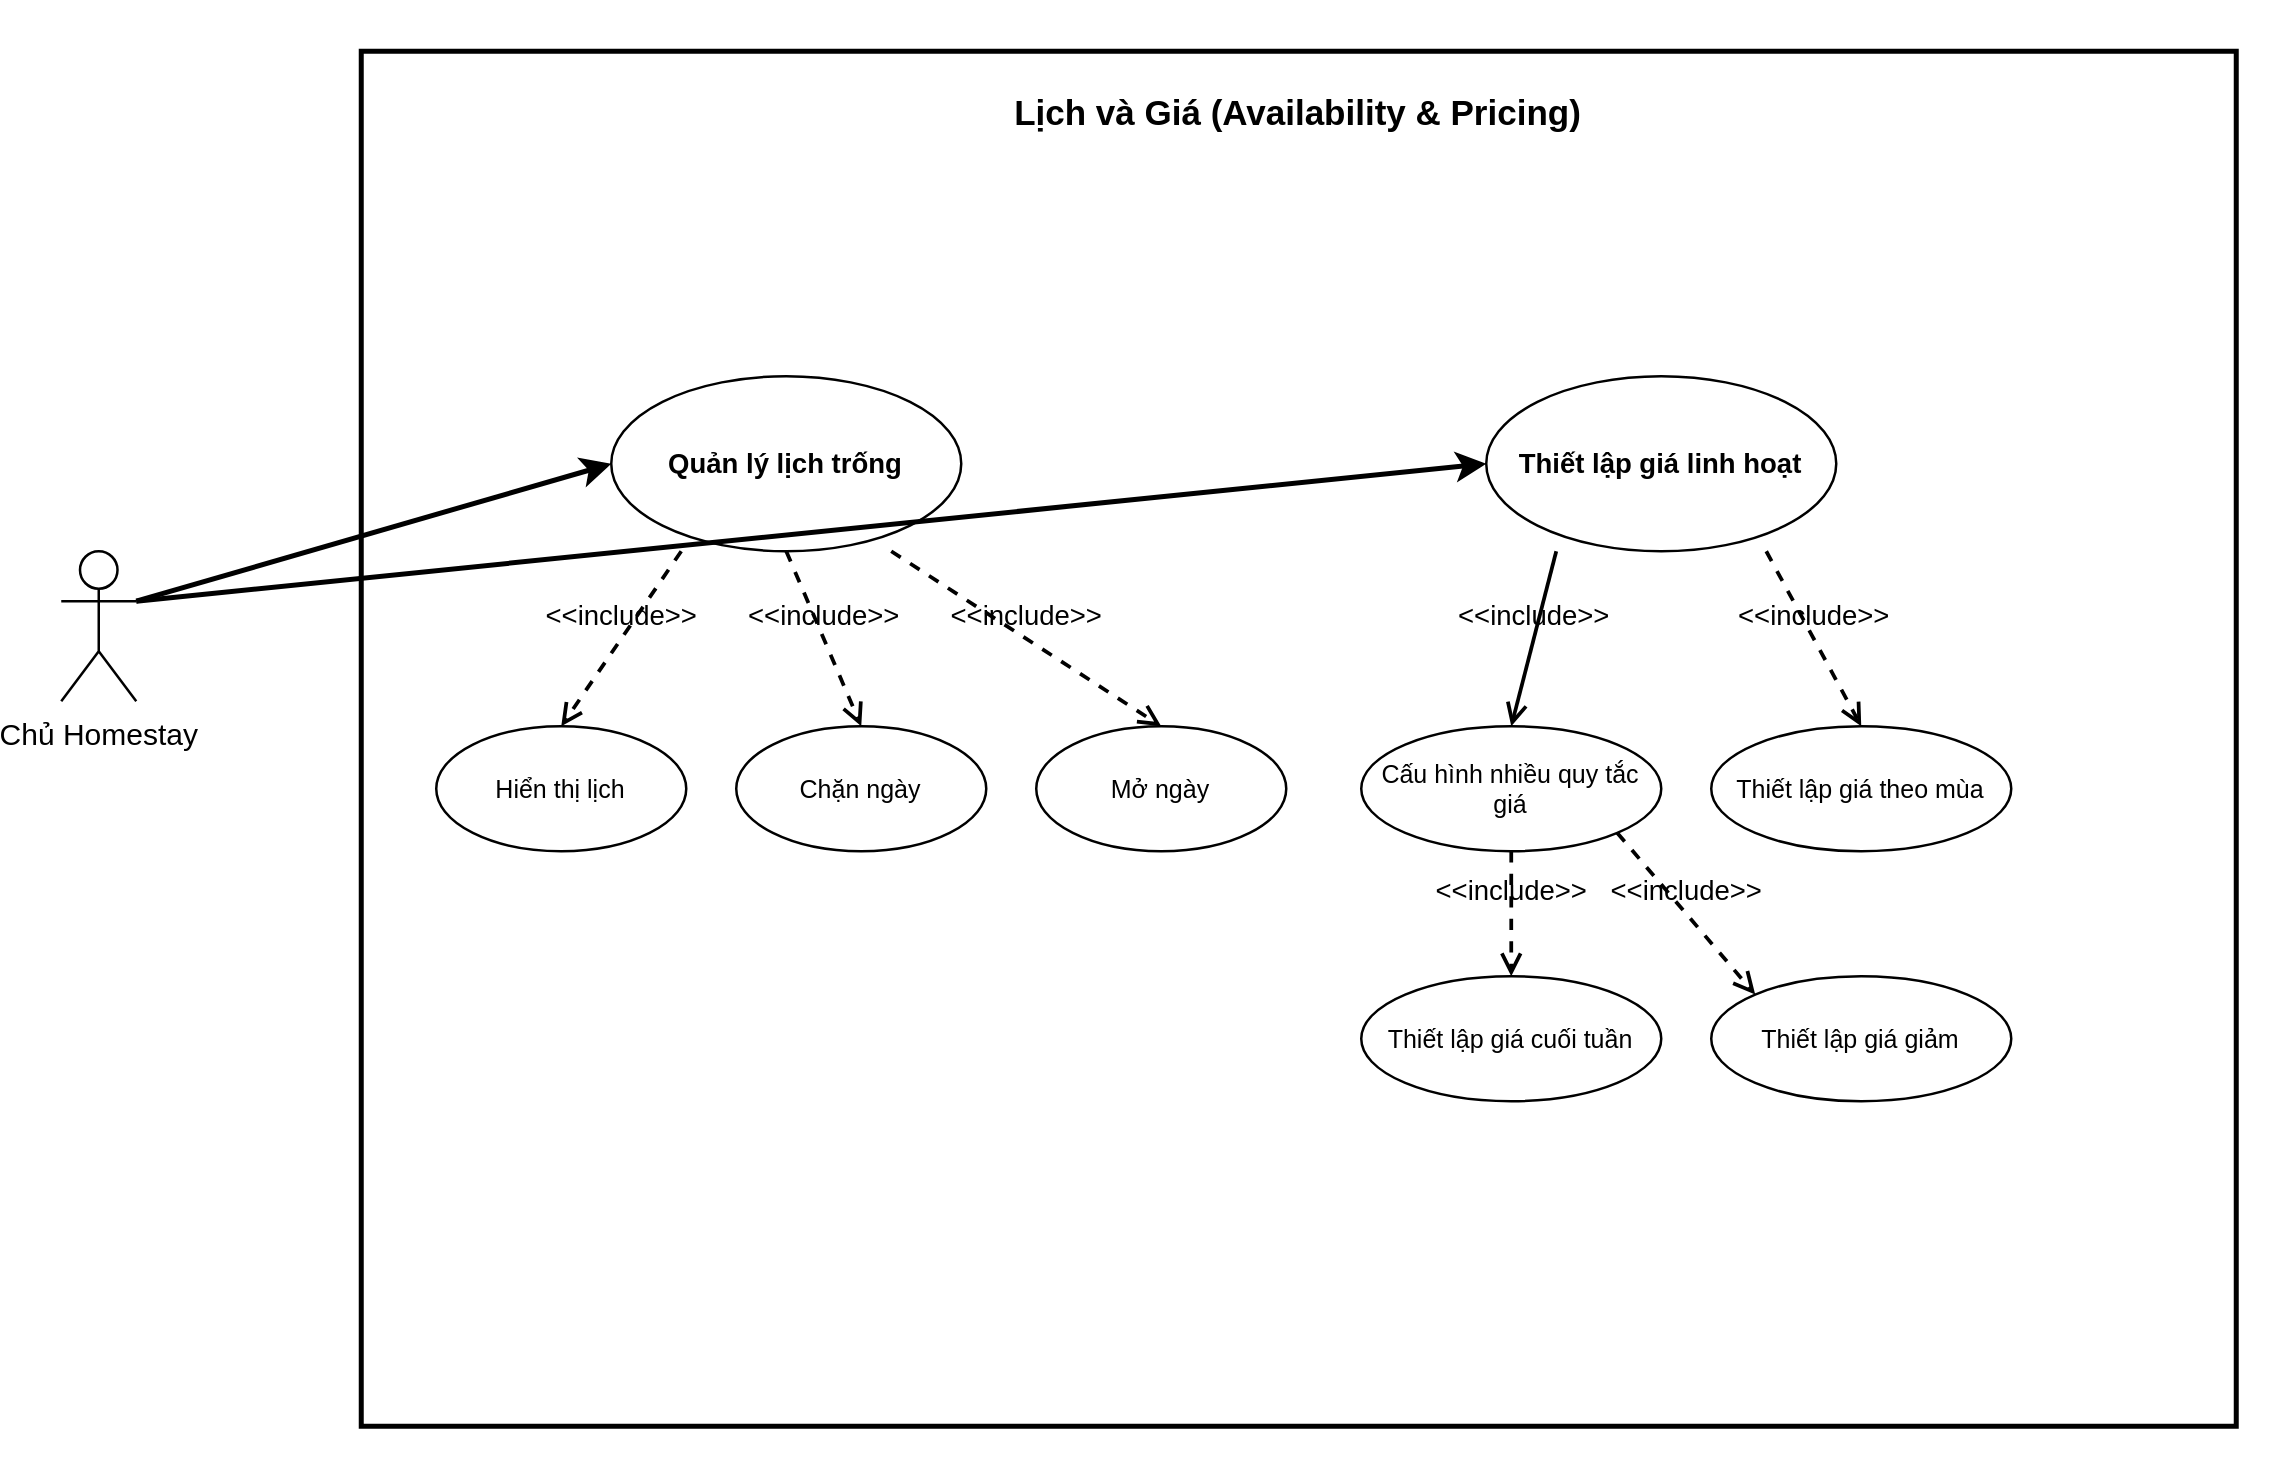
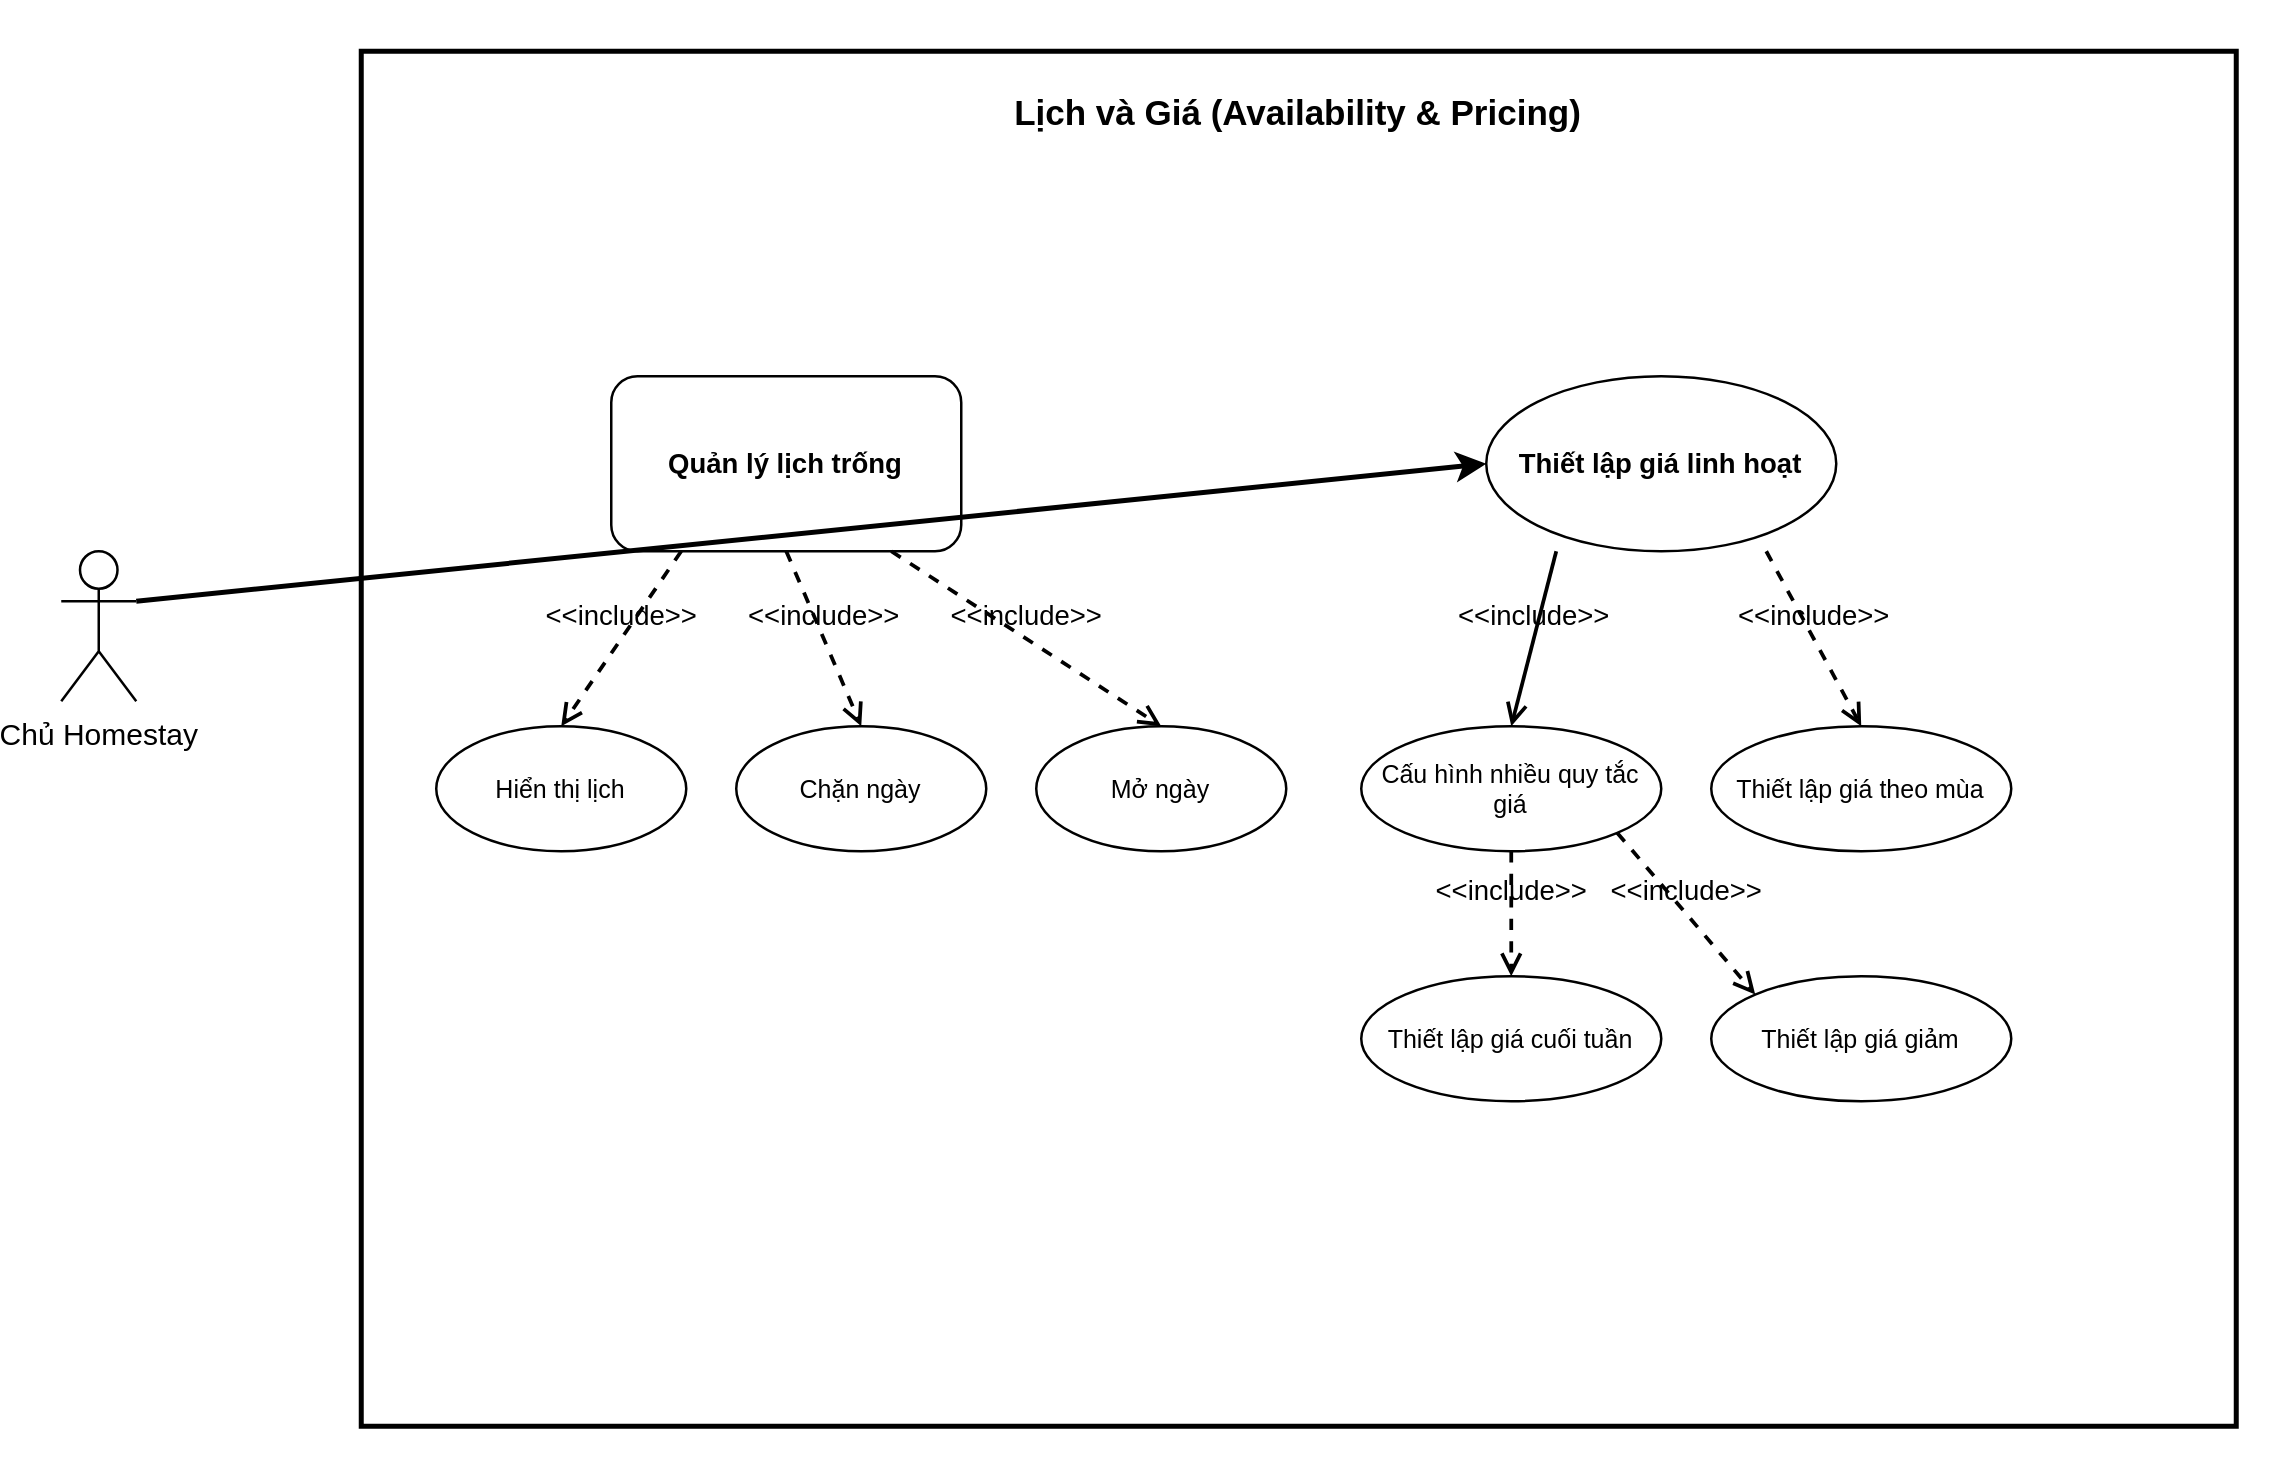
  <mxCell id="0" />
  <mxCell id="1" parent="0" />
  <mxCell id="2" value="Lịch và Giá (Availability &amp; Pricing)" style="rounded=0;whiteSpace=wrap;html=1;strokeWidth=2;fontSize=14;fontStyle=1;verticalAlign=top;spacingTop=10;" vertex="1" parent="1"><mxGeometry x="140" y="20" width="750" height="550" as="geometry" /></mxCell>
  <mxCell id="3" value="Chủ Homestay" style="shape=umlActor;verticalLabelPosition=bottom;verticalAlign=top;html=1;outlineConnect=0;fontSize=12;" vertex="1" parent="1"><mxGeometry x="20" y="220" width="30" height="60" as="geometry" /></mxCell>
- <mxCell id="4" value="Quản lý lịch trống" style="ellipse;whiteSpace=wrap;html=1;fontSize=11;fontStyle=1;" vertex="1" parent="1"><mxGeometry x="240" y="150" width="140" height="70" as="geometry" /></mxCell>
+ <mxCell id="4" value="Quản lý lịch trống" style="whiteSpace=wrap;html=1;fontSize=11;fontStyle=1;rounded=1;" vertex="1" parent="1"><mxGeometry x="240" y="150" width="140" height="70" as="geometry" /></mxCell>
  <mxCell id="5" value="Thiết lập giá linh hoạt" style="ellipse;whiteSpace=wrap;html=1;fontSize=11;fontStyle=1;" vertex="1" parent="1"><mxGeometry x="590" y="150" width="140" height="70" as="geometry" /></mxCell>
  <mxCell id="6" value="Hiển thị lịch" style="ellipse;whiteSpace=wrap;html=1;fontSize=10;" vertex="1" parent="1"><mxGeometry x="170" y="290" width="100" height="50" as="geometry" /></mxCell>
  <mxCell id="7" value="Chặn ngày" style="ellipse;whiteSpace=wrap;html=1;fontSize=10;" vertex="1" parent="1"><mxGeometry x="290" y="290" width="100" height="50" as="geometry" /></mxCell>
  <mxCell id="8" value="Mở ngày" style="ellipse;whiteSpace=wrap;html=1;fontSize=10;" vertex="1" parent="1"><mxGeometry x="410" y="290" width="100" height="50" as="geometry" /></mxCell>
  <mxCell id="9" value="Cấu hình nhiều quy tắc giá" style="ellipse;whiteSpace=wrap;html=1;fontSize=10;" vertex="1" parent="1"><mxGeometry x="540" y="290" width="120" height="50" as="geometry" /></mxCell>
  <mxCell id="10" value="Thiết lập giá theo mùa" style="ellipse;whiteSpace=wrap;html=1;fontSize=10;" vertex="1" parent="1"><mxGeometry x="680" y="290" width="120" height="50" as="geometry" /></mxCell>
  <mxCell id="11" value="Thiết lập giá cuối tuần" style="ellipse;whiteSpace=wrap;html=1;fontSize=10;" vertex="1" parent="1"><mxGeometry x="540" y="390" width="120" height="50" as="geometry" /></mxCell>
  <mxCell id="12" value="Thiết lập giá giảm" style="ellipse;whiteSpace=wrap;html=1;fontSize=10;" vertex="1" parent="1"><mxGeometry x="680" y="390" width="120" height="50" as="geometry" /></mxCell>
- <mxCell id="13" value="" style="endArrow=classic;html=1;rounded=0;exitX=1;exitY=0.333;exitDx=0;exitDy=0;exitPerimeter=0;entryX=0;entryY=0.5;entryDx=0;entryDy=0;strokeWidth=2;" edge="1" parent="1" source="3" target="4"><mxGeometry width="50" height="50" relative="1" as="geometry"><mxPoint x="60" y="240" as="sourcePoint" /><mxPoint x="240" y="185" as="targetPoint" /></mxGeometry></mxCell>
  <mxCell id="14" value="" style="endArrow=classic;html=1;rounded=0;exitX=1;exitY=0.333;exitDx=0;exitDy=0;exitPerimeter=0;entryX=0;entryY=0.5;entryDx=0;entryDy=0;strokeWidth=2;" edge="1" parent="1" source="3" target="5"><mxGeometry width="50" height="50" relative="1" as="geometry"><mxPoint x="60" y="240" as="sourcePoint" /><mxPoint x="590" y="185" as="targetPoint" /></mxGeometry></mxCell>
  <mxCell id="15" value="&amp;lt;&amp;lt;include&amp;gt;&amp;gt;" style="html=1;verticalAlign=bottom;labelBackgroundColor=none;endArrow=open;endFill=0;dashed=1;rounded=0;exitX=0.2;exitY=1;exitDx=0;exitDy=0;exitPerimeter=0;entryX=0.5;entryY=0;entryDx=0;entryDy=0;strokeWidth=1.5;" edge="1" parent="1" source="4" target="6"><mxGeometry width="160" relative="1" as="geometry"><mxPoint x="268" y="220" as="sourcePoint" /><mxPoint x="220" y="290" as="targetPoint" /></mxGeometry></mxCell>
  <mxCell id="16" value="&amp;lt;&amp;lt;include&amp;gt;&amp;gt;" style="html=1;verticalAlign=bottom;labelBackgroundColor=none;endArrow=open;endFill=0;dashed=1;rounded=0;exitX=0.5;exitY=1;exitDx=0;exitDy=0;entryX=0.5;entryY=0;entryDx=0;entryDy=0;strokeWidth=1.5;" edge="1" parent="1" source="4" target="7"><mxGeometry width="160" relative="1" as="geometry"><mxPoint x="310" y="220" as="sourcePoint" /><mxPoint x="340" y="290" as="targetPoint" /></mxGeometry></mxCell>
  <mxCell id="17" value="&amp;lt;&amp;lt;include&amp;gt;&amp;gt;" style="html=1;verticalAlign=bottom;labelBackgroundColor=none;endArrow=open;endFill=0;dashed=1;rounded=0;exitX=0.8;exitY=1;exitDx=0;exitDy=0;exitPerimeter=0;entryX=0.5;entryY=0;entryDx=0;entryDy=0;strokeWidth=1.5;" edge="1" parent="1" source="4" target="8"><mxGeometry width="160" relative="1" as="geometry"><mxPoint x="352" y="220" as="sourcePoint" /><mxPoint x="460" y="290" as="targetPoint" /></mxGeometry></mxCell>
  <mxCell id="18" value="&amp;lt;&amp;lt;include&amp;gt;&amp;gt;" style="html=1;verticalAlign=bottom;labelBackgroundColor=none;endArrow=open;endFill=0;dashed=0;rounded=0;exitX=0.2;exitY=1;exitDx=0;exitDy=0;exitPerimeter=0;entryX=0.5;entryY=0;entryDx=0;entryDy=0;strokeWidth=1.5;" edge="1" parent="1" source="5" target="9"><mxGeometry width="160" relative="1" as="geometry"><mxPoint x="618" y="220" as="sourcePoint" /><mxPoint x="600" y="290" as="targetPoint" /></mxGeometry></mxCell>
  <mxCell id="19" value="&amp;lt;&amp;lt;include&amp;gt;&amp;gt;" style="html=1;verticalAlign=bottom;labelBackgroundColor=none;endArrow=open;endFill=0;dashed=1;rounded=0;exitX=0.8;exitY=1;exitDx=0;exitDy=0;exitPerimeter=0;entryX=0.5;entryY=0;entryDx=0;entryDy=0;strokeWidth=1.5;" edge="1" parent="1" source="5" target="10"><mxGeometry width="160" relative="1" as="geometry"><mxPoint x="702" y="220" as="sourcePoint" /><mxPoint x="740" y="290" as="targetPoint" /></mxGeometry></mxCell>
  <mxCell id="20" value="&amp;lt;&amp;lt;include&amp;gt;&amp;gt;" style="html=1;verticalAlign=bottom;labelBackgroundColor=none;endArrow=open;endFill=0;dashed=1;rounded=0;exitX=0.5;exitY=1;exitDx=0;exitDy=0;entryX=0.5;entryY=0;entryDx=0;entryDy=0;strokeWidth=1.5;" edge="1" parent="1" source="9" target="11"><mxGeometry width="160" relative="1" as="geometry"><mxPoint x="600" y="340" as="sourcePoint" /><mxPoint x="600" y="390" as="targetPoint" /></mxGeometry></mxCell>
  <mxCell id="21" value="&amp;lt;&amp;lt;include&amp;gt;&amp;gt;" style="html=1;verticalAlign=bottom;labelBackgroundColor=none;endArrow=open;endFill=0;dashed=1;rounded=0;exitX=1;exitY=1;exitDx=0;exitDy=0;entryX=0;entryY=0;entryDx=0;entryDy=0;strokeWidth=1.5;" edge="1" parent="1" source="9" target="12"><mxGeometry width="160" relative="1" as="geometry"><mxPoint x="660" y="340" as="sourcePoint" /><mxPoint x="680" y="390" as="targetPoint" /></mxGeometry></mxCell>
